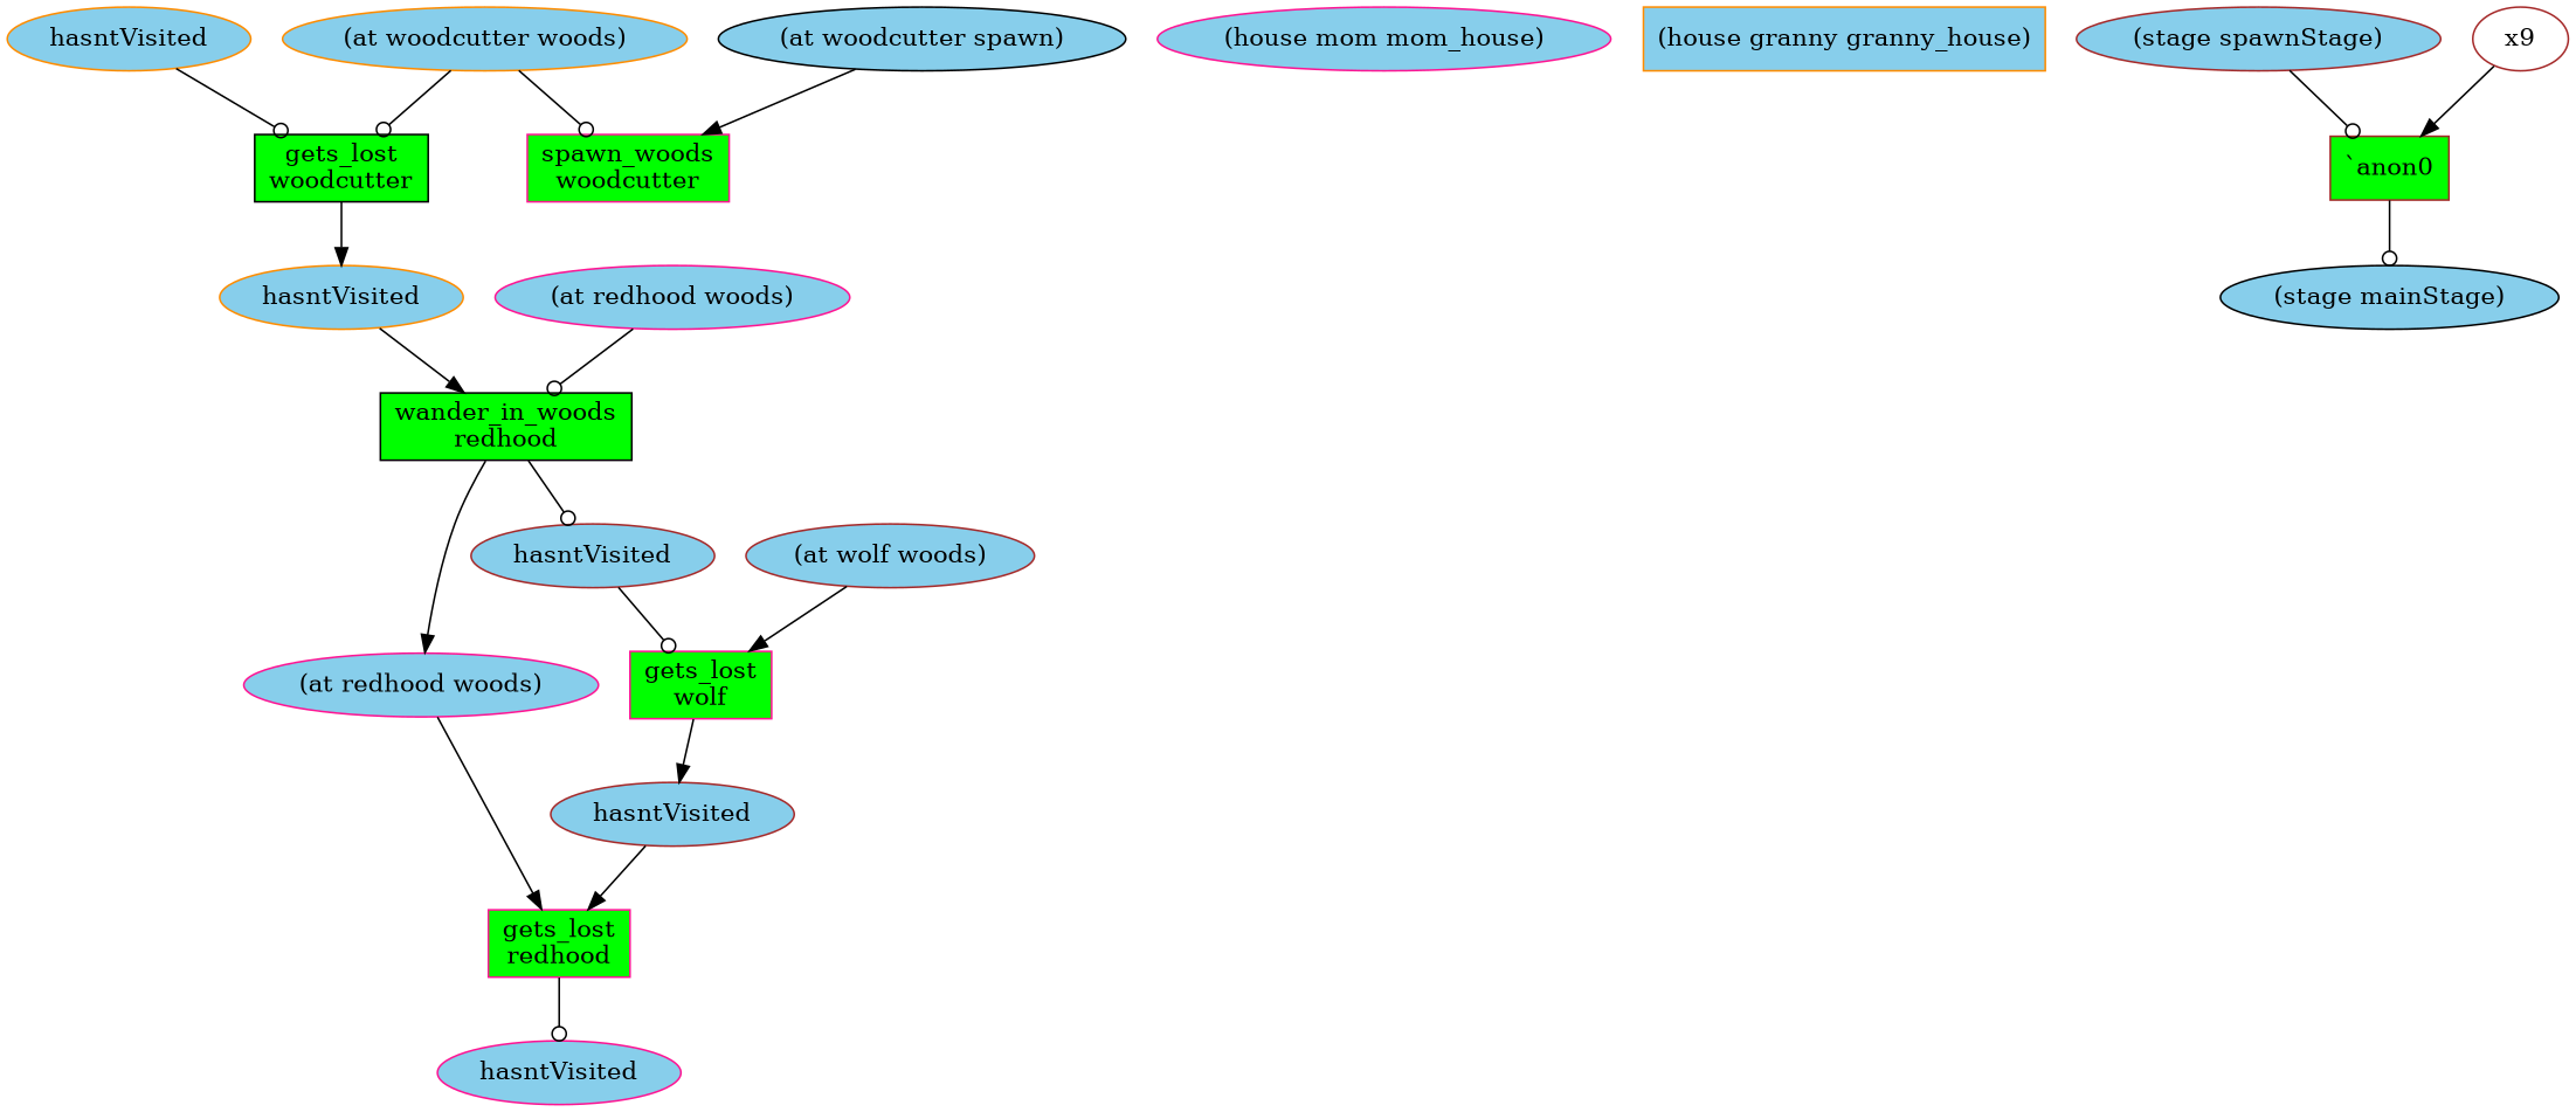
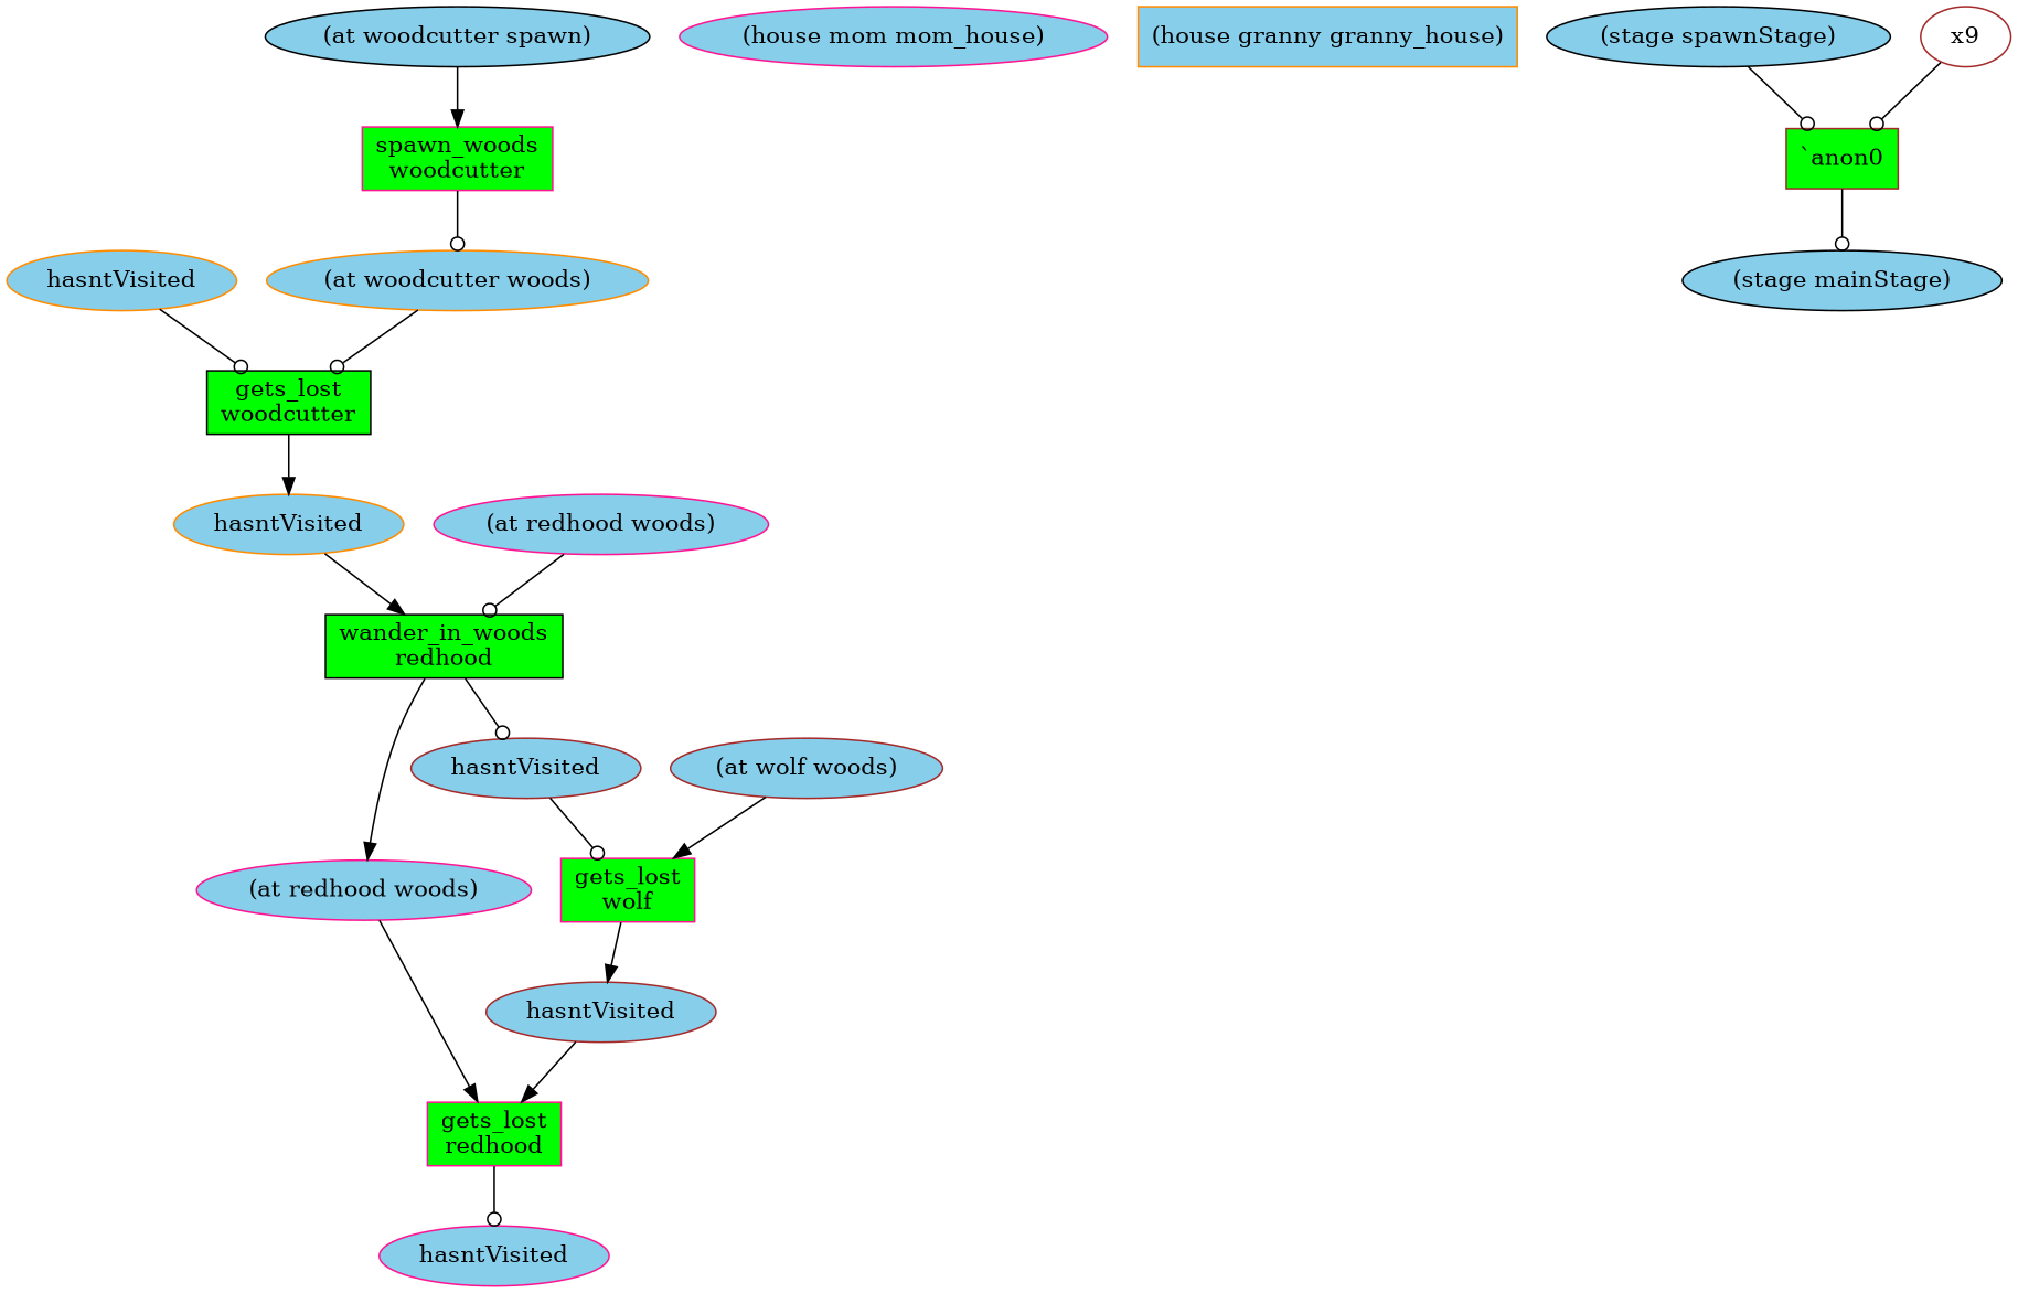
  digraph {
    node [color=deeppink fillcolor=skyblue style=filled]
    edge [arrowhead=odot]
    n1 [color=darkorange label=hasntVisited]
    n2 [color=black fillcolor=green label="gets_lost\nwoodcutter" shape=box]
    n3 [color=darkorange label=hasntVisited]
    n4 [label="(house mom mom_house)"]
    n5 [color=darkorange label="(house granny granny_house)" shape=box]
    n6 [color=black label="(at woodcutter spawn)"]
    n7 [fillcolor=green label="spawn_woods\nwoodcutter" shape=box]
    n8 [color=darkorange label="(at woodcutter woods)"]
    n9 [color=brown label="(at wolf woods)"]
    n10 [fillcolor=green label="gets_lost\nwolf" shape=box]
    n11 [color=brown label=hasntVisited]
    n12 [label="(at redhood woods)"]
    n13 [color=black fillcolor=green label="wander_in_woods\nredhood" shape=box]
    n14 [label="(at redhood woods)"]
    n15 [color=brown label=hasntVisited]
-   n16 [color=brown label="(stage spawnStage)"]
+   n16 [color=black label="(stage spawnStage)"]
    n17 [color=brown fillcolor=green label="`anon0\n" shape=box]
    n18 [color=black label="(stage mainStage)"]
    x9 [color=brown fillcolor="" style=""]
    n20 [fillcolor=green label="gets_lost\nredhood" shape=box]
    n21 [label=hasntVisited]
    n1 -> n2
    n2 -> n3 [arrowhead=normal]
    n3 -> n13 [arrowhead=normal]
    n6 -> n7 [arrowhead=normal]
-   n8 -> n7
+   n7 -> n8
    n8 -> n2
    n9 -> n10 [arrowhead=normal]
    n10 -> n11 [arrowhead=normal]
    n11 -> n20 [arrowhead=normal]
    n12 -> n13
    n13 -> n14 [arrowhead=normal]
    n13 -> n15
    n14 -> n20 [arrowhead=normal]
    n15 -> n10
    n16 -> n17
    n17 -> n18
-   x9 -> n17 [arrowhead=normal]
+   x9 -> n17
    n20 -> n21
  }
